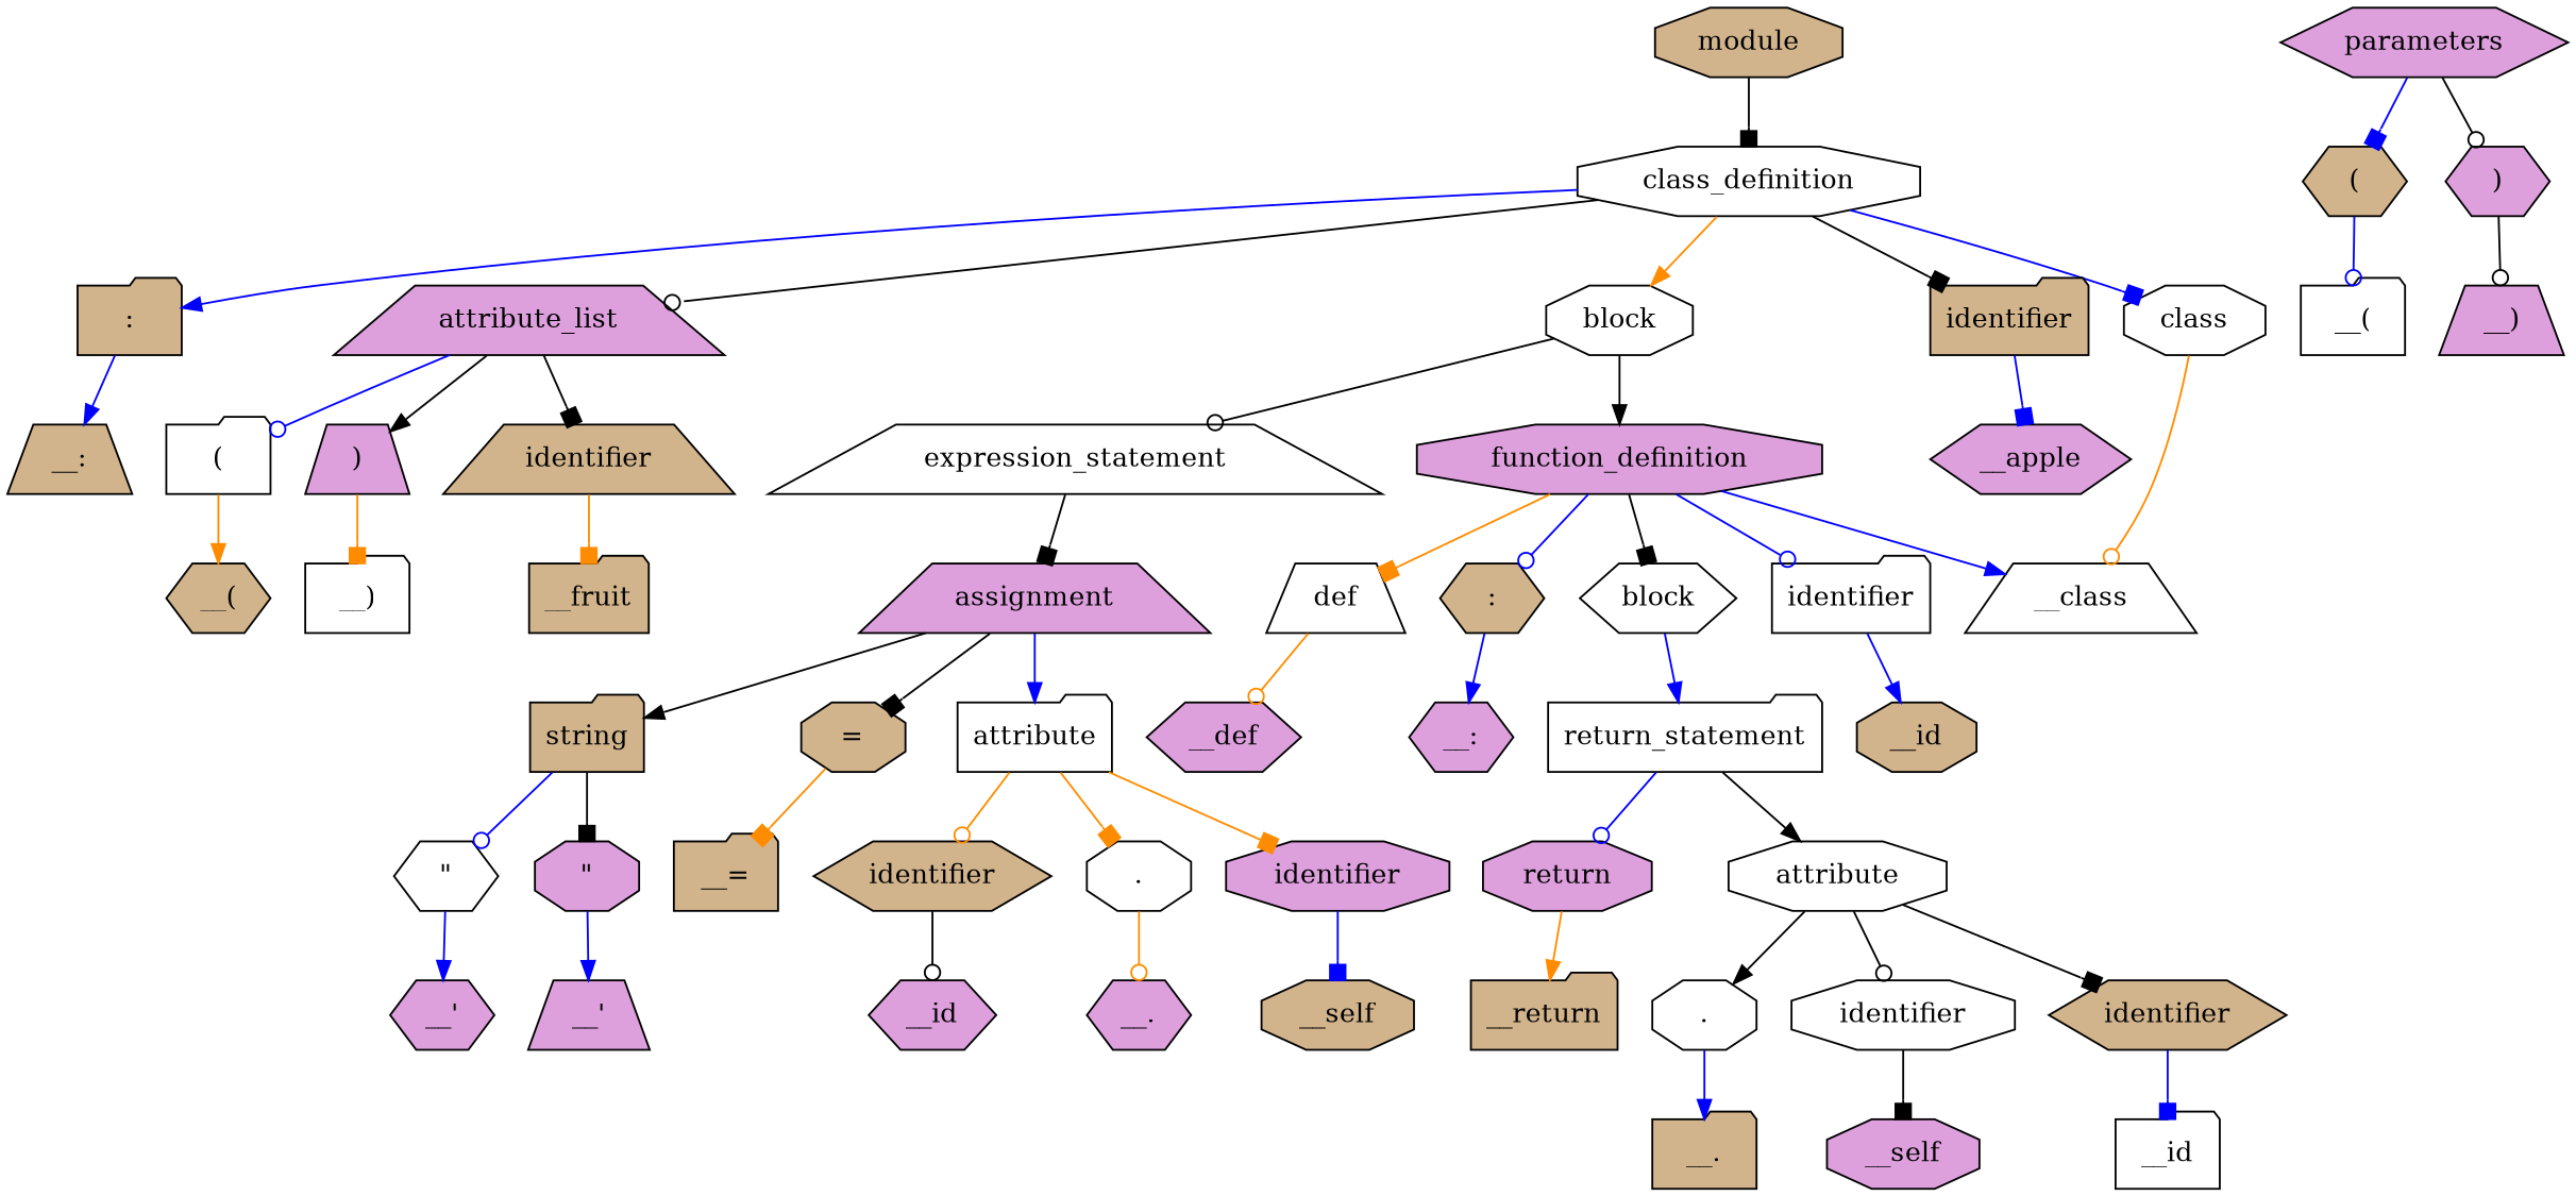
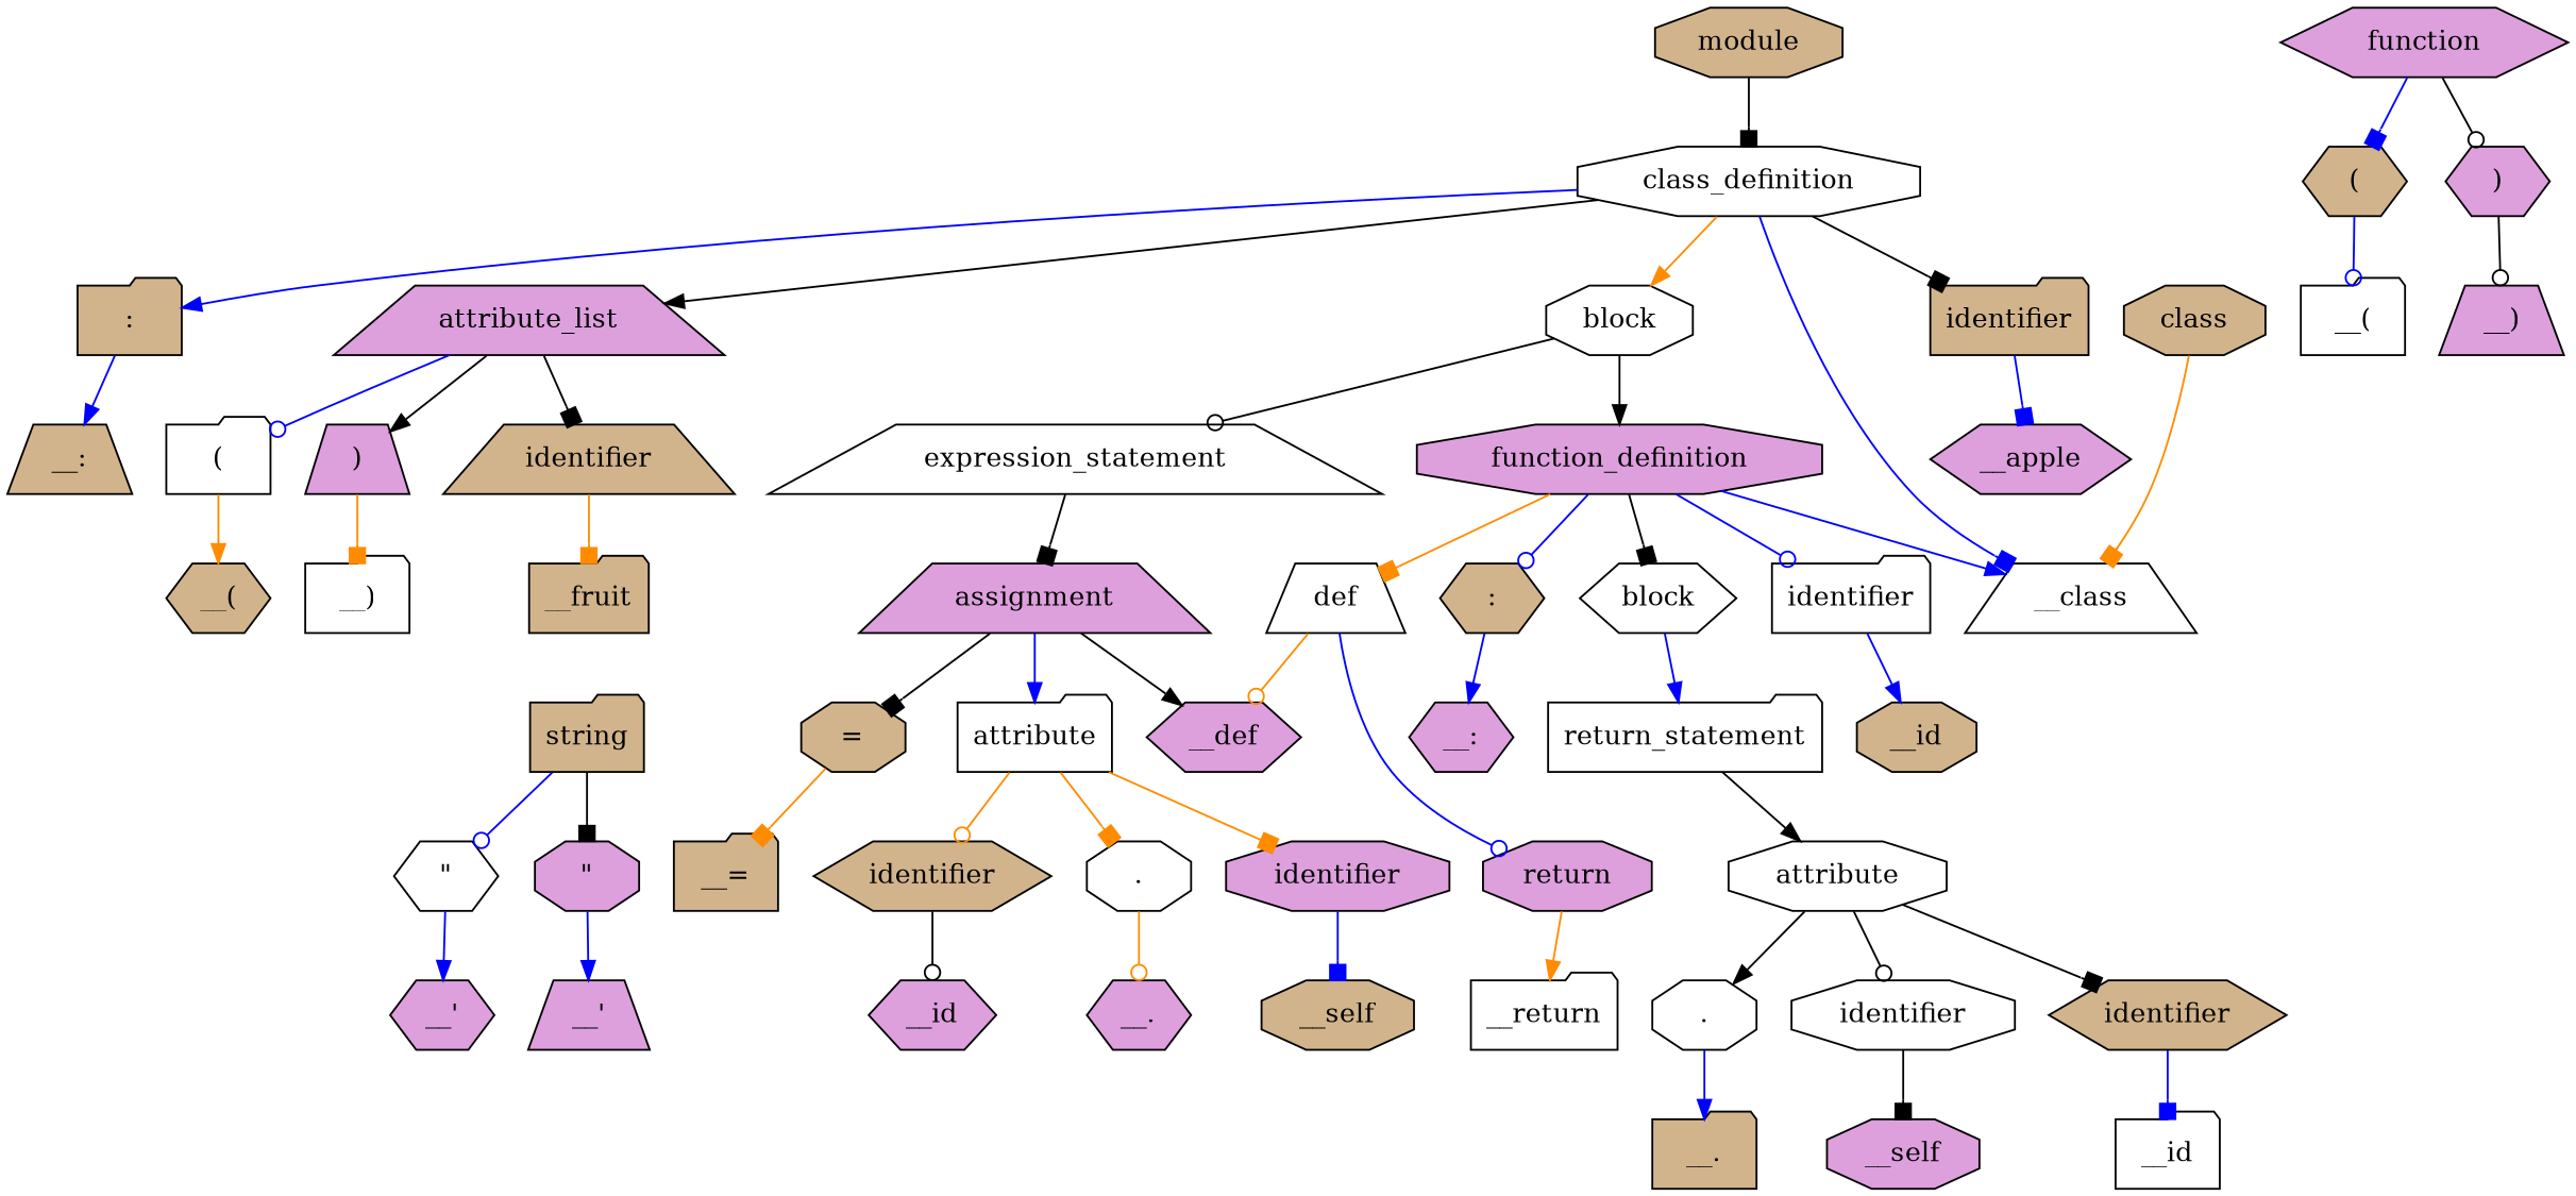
  digraph {
    node [fillcolor=white shape=octagon style=filled]
    edge [arrowhead=box color=blue]
    n1 [fillcolor=tan label=module]
    n2 [label=class_definition]
    n3 [fillcolor=tan label=":" shape=folder]
    n4 [fillcolor=plum label=attribute_list shape=trapezium]
    n5 [label=block]
-   n6 [label=class]
+   n6 [fillcolor=tan label=class]
    n7 [fillcolor=tan label=identifier shape=folder]
    n8 [fillcolor=tan label="__:" shape=trapezium]
    n9 [label="(" shape=folder]
    n10 [fillcolor=plum label=")" shape=trapezium]
    n11 [fillcolor=tan label=identifier shape=trapezium]
    n12 [label=expression_statement shape=trapezium]
    n13 [fillcolor=plum label=function_definition]
    n14 [label=__class shape=trapezium]
    n15 [fillcolor=plum label=__apple shape=hexagon]
    n16 [fillcolor=tan label="__(" shape=hexagon]
    n17 [label="__)" shape=folder]
    n18 [fillcolor=tan label=__fruit shape=folder]
    n19 [fillcolor=plum label=assignment shape=trapezium]
    n20 [fillcolor=tan label=":" shape=hexagon]
    n21 [label=block shape=hexagon]
    n22 [label=def shape=trapezium]
    n23 [label=identifier shape=folder]
    n24 [fillcolor=tan label="="]
    n25 [label=attribute shape=folder]
    n26 [fillcolor=tan label=string shape=folder]
    n27 [fillcolor=plum label="__:" shape=hexagon]
    n28 [label=return_statement shape=folder]
    n29 [fillcolor=plum label=__def shape=hexagon]
    n30 [fillcolor=tan label=__id]
-   n31 [fillcolor=plum label=parameters shape=hexagon]
+   n31 [fillcolor=plum label=function shape=hexagon]
    n32 [fillcolor=tan label="(" shape=hexagon]
    n33 [fillcolor=plum label=")" shape=hexagon]
    n34 [fillcolor=tan label="__=" shape=folder]
    n35 [label="."]
    n36 [fillcolor=plum label=identifier]
    n37 [fillcolor=tan label=identifier shape=hexagon]
    n38 [label="\"" shape=hexagon]
    n39 [fillcolor=plum label="\""]
    n40 [label=attribute]
    n41 [fillcolor=plum label=return]
    n42 [label="__(" shape=folder]
    n43 [fillcolor=plum label="__)" shape=trapezium]
    n44 [fillcolor=plum label="__." shape=hexagon]
    n45 [fillcolor=tan label=__self]
    n46 [fillcolor=plum label=__id shape=hexagon]
    n47 [fillcolor=plum label="__'" shape=hexagon]
    n48 [fillcolor=plum label="__'" shape=trapezium]
    n49 [label="."]
    n50 [label=identifier]
    n51 [fillcolor=tan label=identifier shape=hexagon]
-   n52 [fillcolor=tan label=__return shape=folder]
+   n52 [label=__return shape=folder]
    n53 [fillcolor=tan label="__." shape=folder]
    n54 [fillcolor=plum label=__self]
    n55 [label=__id shape=folder]
    n1 -> n2 [color=black]
    n2 -> n3 [arrowhead=normal]
-   n2 -> n4 [arrowhead=odot color=black]
+   n2 -> n4 [arrowhead=normal color=black]
    n2 -> n5 [arrowhead=normal color=darkorange]
-   n2 -> n6
+   n2 -> n14
    n2 -> n7 [color=black]
    n3 -> n8 [arrowhead=normal]
    n4 -> n9 [arrowhead=odot]
    n4 -> n10 [arrowhead=normal color=black]
    n4 -> n11 [color=black]
    n5 -> n12 [arrowhead=odot color=black]
    n5 -> n13 [arrowhead=normal color=black]
-   n6 -> n14 [arrowhead=odot color=darkorange]
+   n6 -> n14 [color=darkorange]
    n7 -> n15
    n9 -> n16 [arrowhead=normal color=darkorange]
    n10 -> n17 [color=darkorange]
    n11 -> n18 [color=darkorange]
    n12 -> n19 [color=black]
    n13 -> n14 [arrowhead=normal]
    n13 -> n20 [arrowhead=odot]
    n13 -> n21 [color=black]
    n13 -> n22 [color=darkorange]
    n13 -> n23 [arrowhead=odot]
    n19 -> n24 [color=black]
    n19 -> n25 [arrowhead=normal]
-   n19 -> n26 [arrowhead=normal color=black]
+   n19 -> n29 [arrowhead=normal color=black]
    n20 -> n27 [arrowhead=normal]
    n21 -> n28 [arrowhead=normal]
    n22 -> n29 [arrowhead=odot color=darkorange]
    n23 -> n30 [arrowhead=normal]
    n24 -> n34 [color=darkorange]
    n25 -> n35 [color=darkorange]
    n25 -> n36 [color=darkorange]
    n25 -> n37 [arrowhead=odot color=darkorange]
    n26 -> n38 [arrowhead=odot]
    n26 -> n39 [color=black]
    n28 -> n40 [arrowhead=normal color=black]
-   n28 -> n41 [arrowhead=odot]
+   n22 -> n41 [arrowhead=odot]
    n31 -> n32
    n31 -> n33 [arrowhead=odot color=black]
    n32 -> n42 [arrowhead=odot]
    n33 -> n43 [arrowhead=odot color=black]
    n35 -> n44 [arrowhead=odot color=darkorange]
    n36 -> n45
    n37 -> n46 [arrowhead=odot color=black]
    n38 -> n47 [arrowhead=normal]
    n39 -> n48 [arrowhead=normal]
    n40 -> n49 [arrowhead=normal color=black]
    n40 -> n50 [arrowhead=odot color=black]
    n40 -> n51 [color=black]
    n41 -> n52 [arrowhead=normal color=darkorange]
    n49 -> n53 [arrowhead=normal]
    n50 -> n54 [color=black]
    n51 -> n55
  }
